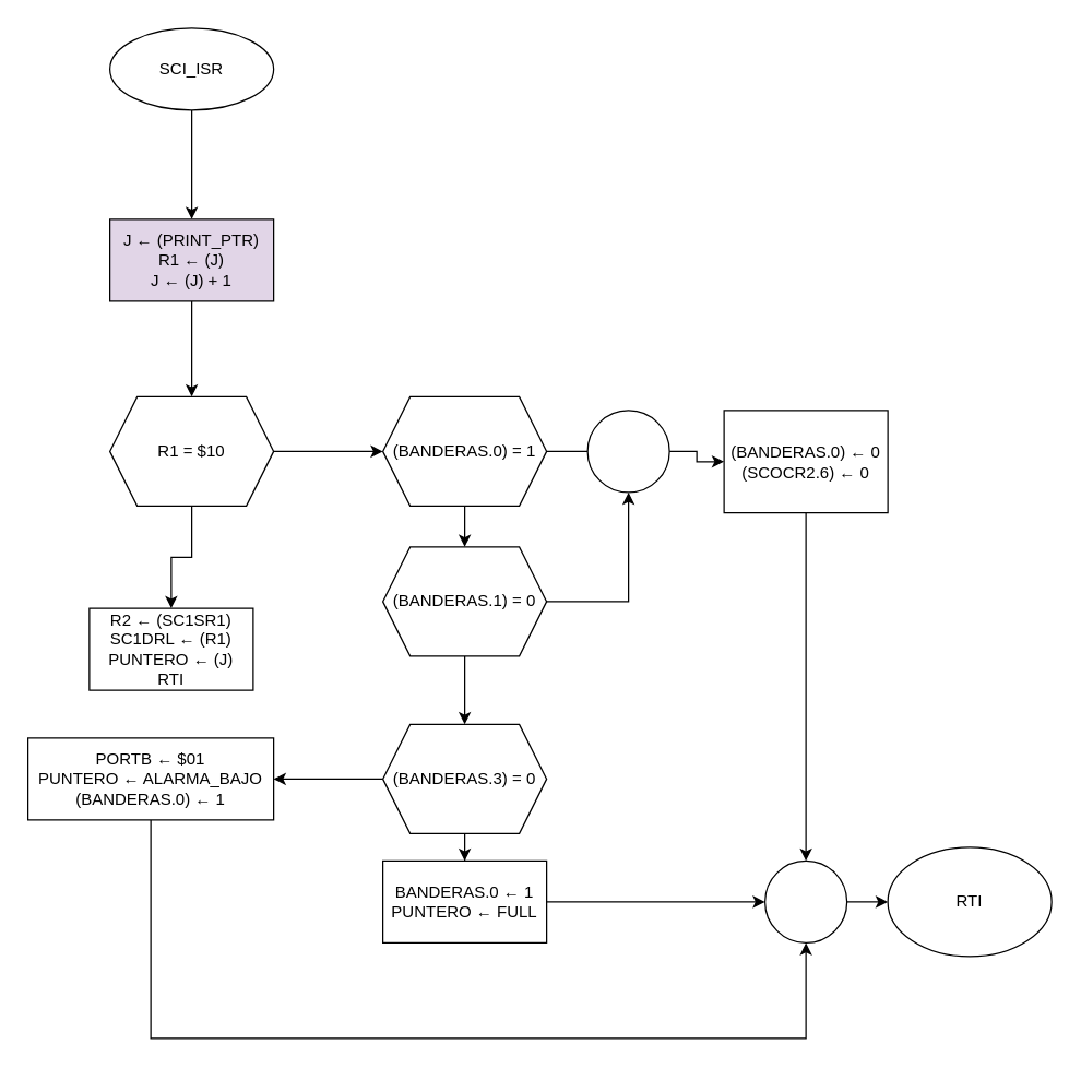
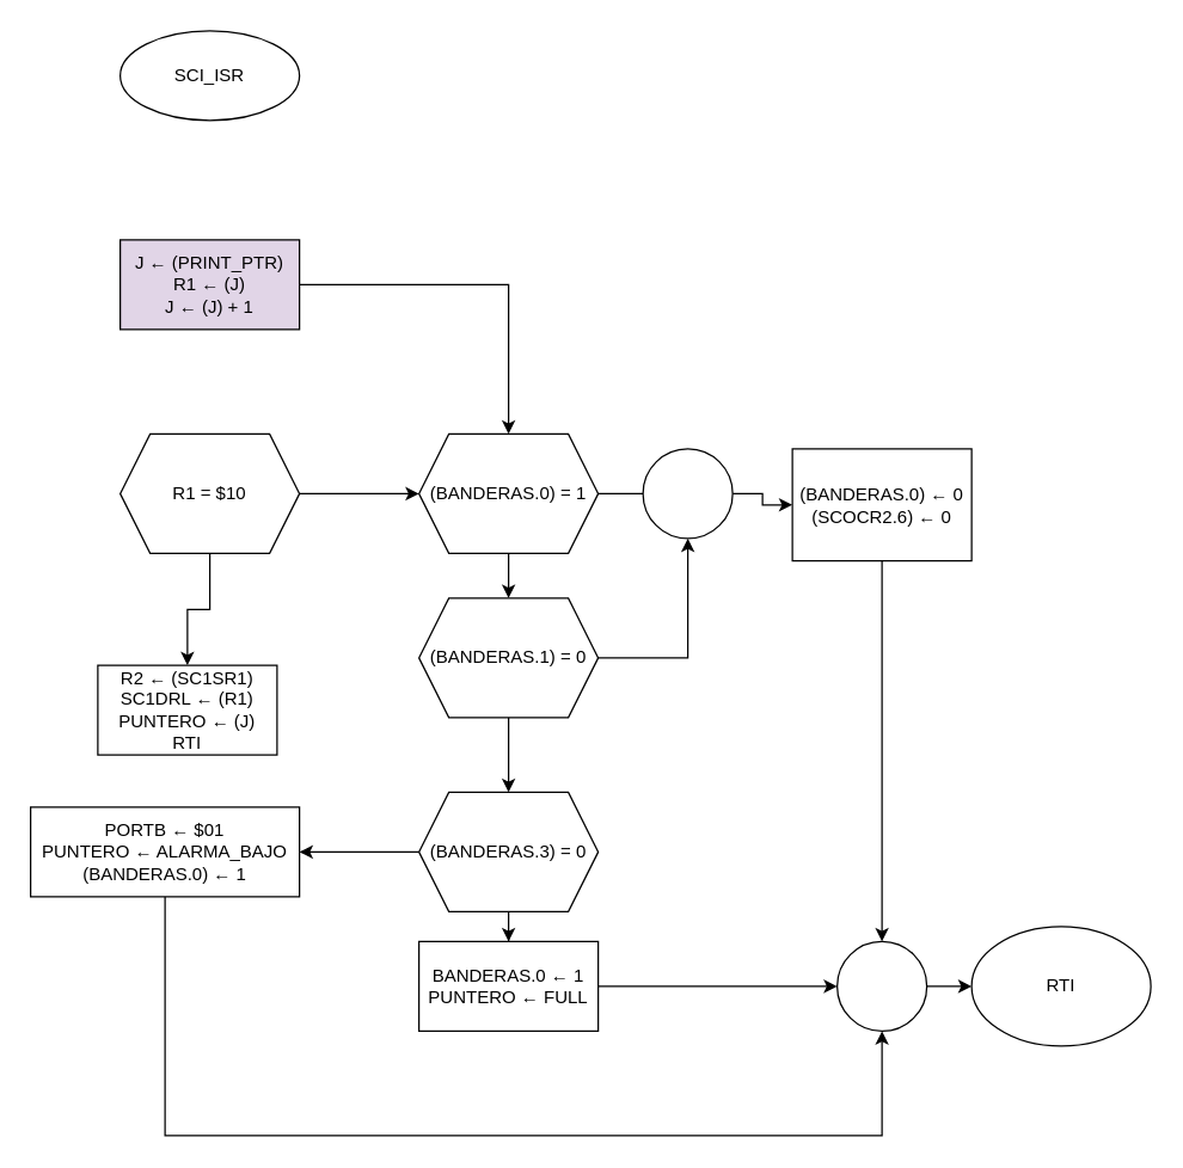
  <mxCell id="0" />
  <mxCell id="1" parent="0" />
- <mxCell id="2" value="" style="edgeStyle=orthogonalEdgeStyle;rounded=0;orthogonalLoop=1;jettySize=auto;html=1;" edge="1" parent="1" source="3" target="5"><mxGeometry relative="1" as="geometry" /></mxCell>
  <mxCell id="3" value="SCI_ISR" style="ellipse;whiteSpace=wrap;html=1;" vertex="1" parent="1"><mxGeometry x="80" y="20" width="120" height="60" as="geometry" /></mxCell>
- <mxCell id="4" value="" style="edgeStyle=orthogonalEdgeStyle;rounded=0;orthogonalLoop=1;jettySize=auto;html=1;" edge="1" parent="1" source="5" target="8"><mxGeometry relative="1" as="geometry" /></mxCell>
+ <mxCell id="4" value="" style="edgeStyle=orthogonalEdgeStyle;rounded=0;orthogonalLoop=1;jettySize=auto;html=1;" edge="1" parent="1" source="5" target="13"><mxGeometry relative="1" as="geometry" /></mxCell>
  <mxCell id="5" value="&lt;div&gt;J ← (PRINT_PTR)&lt;/div&gt;&lt;div&gt;R1 ← (J)&lt;/div&gt;&lt;div&gt;J ← (J) + 1&lt;/div&gt;" style="whiteSpace=wrap;html=1;fillColor=#e1d5e7;" vertex="1" parent="1"><mxGeometry x="80" y="160" width="120" height="60" as="geometry" /></mxCell>
  <mxCell id="6" value="" style="edgeStyle=orthogonalEdgeStyle;rounded=0;orthogonalLoop=1;jettySize=auto;html=1;" edge="1" parent="1" source="8" target="9"><mxGeometry relative="1" as="geometry" /></mxCell>
  <mxCell id="7" value="" style="edgeStyle=orthogonalEdgeStyle;rounded=0;orthogonalLoop=1;jettySize=auto;html=1;" edge="1" parent="1" source="8" target="13"><mxGeometry relative="1" as="geometry" /></mxCell>
  <mxCell id="8" value="R1 = $10" style="shape=hexagon;perimeter=hexagonPerimeter2;whiteSpace=wrap;html=1;fixedSize=1;" vertex="1" parent="1"><mxGeometry x="80" y="290" width="120" height="80" as="geometry" /></mxCell>
  <mxCell id="9" value="&lt;div&gt;R2 ← (SC1SR1)&lt;/div&gt;&lt;div&gt;SC1DRL ← (R1)&lt;/div&gt;&lt;div&gt;PUNTERO ← (J)&lt;/div&gt;&lt;div&gt;RTI&lt;br&gt;&lt;/div&gt;" style="whiteSpace=wrap;html=1;" vertex="1" parent="1"><mxGeometry x="65" y="445" width="120" height="60" as="geometry" /></mxCell>
  <mxCell id="10" value="RTI" style="ellipse;whiteSpace=wrap;html=1;" vertex="1" parent="1"><mxGeometry x="650" y="620" width="120" height="80" as="geometry" /></mxCell>
  <mxCell id="11" value="" style="edgeStyle=orthogonalEdgeStyle;rounded=0;orthogonalLoop=1;jettySize=auto;html=1;" edge="1" parent="1" source="13" target="16"><mxGeometry relative="1" as="geometry" /></mxCell>
  <mxCell id="12" value="" style="edgeStyle=orthogonalEdgeStyle;rounded=0;orthogonalLoop=1;jettySize=auto;html=1;" edge="1" parent="1" source="13"><mxGeometry relative="1" as="geometry"><mxPoint x="480" y="330" as="targetPoint" /></mxGeometry></mxCell>
  <mxCell id="13" value="(BANDERAS.0) = 1" style="shape=hexagon;perimeter=hexagonPerimeter2;whiteSpace=wrap;html=1;fixedSize=1;" vertex="1" parent="1"><mxGeometry x="280" y="290" width="120" height="80" as="geometry" /></mxCell>
  <mxCell id="14" value="" style="edgeStyle=orthogonalEdgeStyle;rounded=0;orthogonalLoop=1;jettySize=auto;html=1;" edge="1" parent="1" source="16" target="19"><mxGeometry relative="1" as="geometry" /></mxCell>
  <mxCell id="15" style="edgeStyle=orthogonalEdgeStyle;rounded=0;orthogonalLoop=1;jettySize=auto;html=1;entryX=0.5;entryY=1;entryDx=0;entryDy=0;" edge="1" parent="1" source="16" target="25"><mxGeometry relative="1" as="geometry" /></mxCell>
  <mxCell id="16" value="(BANDERAS.1) = 0" style="shape=hexagon;perimeter=hexagonPerimeter2;whiteSpace=wrap;html=1;fixedSize=1;" vertex="1" parent="1"><mxGeometry x="280" y="400" width="120" height="80" as="geometry" /></mxCell>
  <mxCell id="17" value="" style="edgeStyle=orthogonalEdgeStyle;rounded=0;orthogonalLoop=1;jettySize=auto;html=1;" edge="1" parent="1" source="19" target="21"><mxGeometry relative="1" as="geometry" /></mxCell>
  <mxCell id="18" value="" style="edgeStyle=orthogonalEdgeStyle;rounded=0;orthogonalLoop=1;jettySize=auto;html=1;" edge="1" parent="1" source="19" target="29"><mxGeometry relative="1" as="geometry" /></mxCell>
  <mxCell id="19" value="(BANDERAS.3) = 0" style="shape=hexagon;perimeter=hexagonPerimeter2;whiteSpace=wrap;html=1;fixedSize=1;" vertex="1" parent="1"><mxGeometry x="280" y="530" width="120" height="80" as="geometry" /></mxCell>
  <mxCell id="20" style="edgeStyle=orthogonalEdgeStyle;rounded=0;orthogonalLoop=1;jettySize=auto;html=1;entryX=0;entryY=0.5;entryDx=0;entryDy=0;" edge="1" parent="1" source="21" target="23"><mxGeometry relative="1" as="geometry"><mxPoint x="490" y="660" as="targetPoint" /></mxGeometry></mxCell>
  <mxCell id="21" value="&lt;div&gt;BANDERAS.0 ← 1&lt;/div&gt;&lt;div&gt;PUNTERO ← FULL&lt;br&gt;&lt;/div&gt;" style="whiteSpace=wrap;html=1;" vertex="1" parent="1"><mxGeometry x="280" y="630" width="120" height="60" as="geometry" /></mxCell>
  <mxCell id="22" value="" style="edgeStyle=orthogonalEdgeStyle;rounded=0;orthogonalLoop=1;jettySize=auto;html=1;" edge="1" parent="1" source="23" target="10"><mxGeometry relative="1" as="geometry" /></mxCell>
  <mxCell id="23" value="" style="ellipse;whiteSpace=wrap;html=1;aspect=fixed;" vertex="1" parent="1"><mxGeometry x="560" y="630" width="60" height="60" as="geometry" /></mxCell>
  <mxCell id="24" value="" style="edgeStyle=orthogonalEdgeStyle;rounded=0;orthogonalLoop=1;jettySize=auto;html=1;" edge="1" parent="1" source="25" target="27"><mxGeometry relative="1" as="geometry" /></mxCell>
  <mxCell id="25" value="" style="ellipse;whiteSpace=wrap;html=1;aspect=fixed;" vertex="1" parent="1"><mxGeometry x="430" y="300" width="60" height="60" as="geometry" /></mxCell>
  <mxCell id="26" style="edgeStyle=orthogonalEdgeStyle;rounded=0;orthogonalLoop=1;jettySize=auto;html=1;entryX=0.5;entryY=0;entryDx=0;entryDy=0;" edge="1" parent="1" source="27" target="23"><mxGeometry relative="1" as="geometry" /></mxCell>
  <mxCell id="27" value="&lt;div&gt;(BANDERAS.0) ← 0&lt;/div&gt;&lt;div&gt;(SCOCR2.6) ← 0&lt;/div&gt;" style="whiteSpace=wrap;html=1;" vertex="1" parent="1"><mxGeometry x="530" y="300" width="120" height="75" as="geometry" /></mxCell>
  <mxCell id="28" style="edgeStyle=orthogonalEdgeStyle;rounded=0;orthogonalLoop=1;jettySize=auto;html=1;entryX=0.5;entryY=1;entryDx=0;entryDy=0;" edge="1" parent="1" source="29" target="23"><mxGeometry relative="1" as="geometry"><Array as="points"><mxPoint x="110" y="760" /><mxPoint x="590" y="760" /></Array></mxGeometry></mxCell>
  <mxCell id="29" value="&lt;div&gt;PORTB ← $01&lt;/div&gt;&lt;div&gt;PUNTERO ← ALARMA_BAJO&lt;br&gt;&lt;/div&gt;&lt;div&gt;(BANDERAS.0) ← 1&lt;br&gt;&lt;/div&gt;" style="whiteSpace=wrap;html=1;" vertex="1" parent="1"><mxGeometry x="20" y="540" width="180" height="60" as="geometry" /></mxCell>
